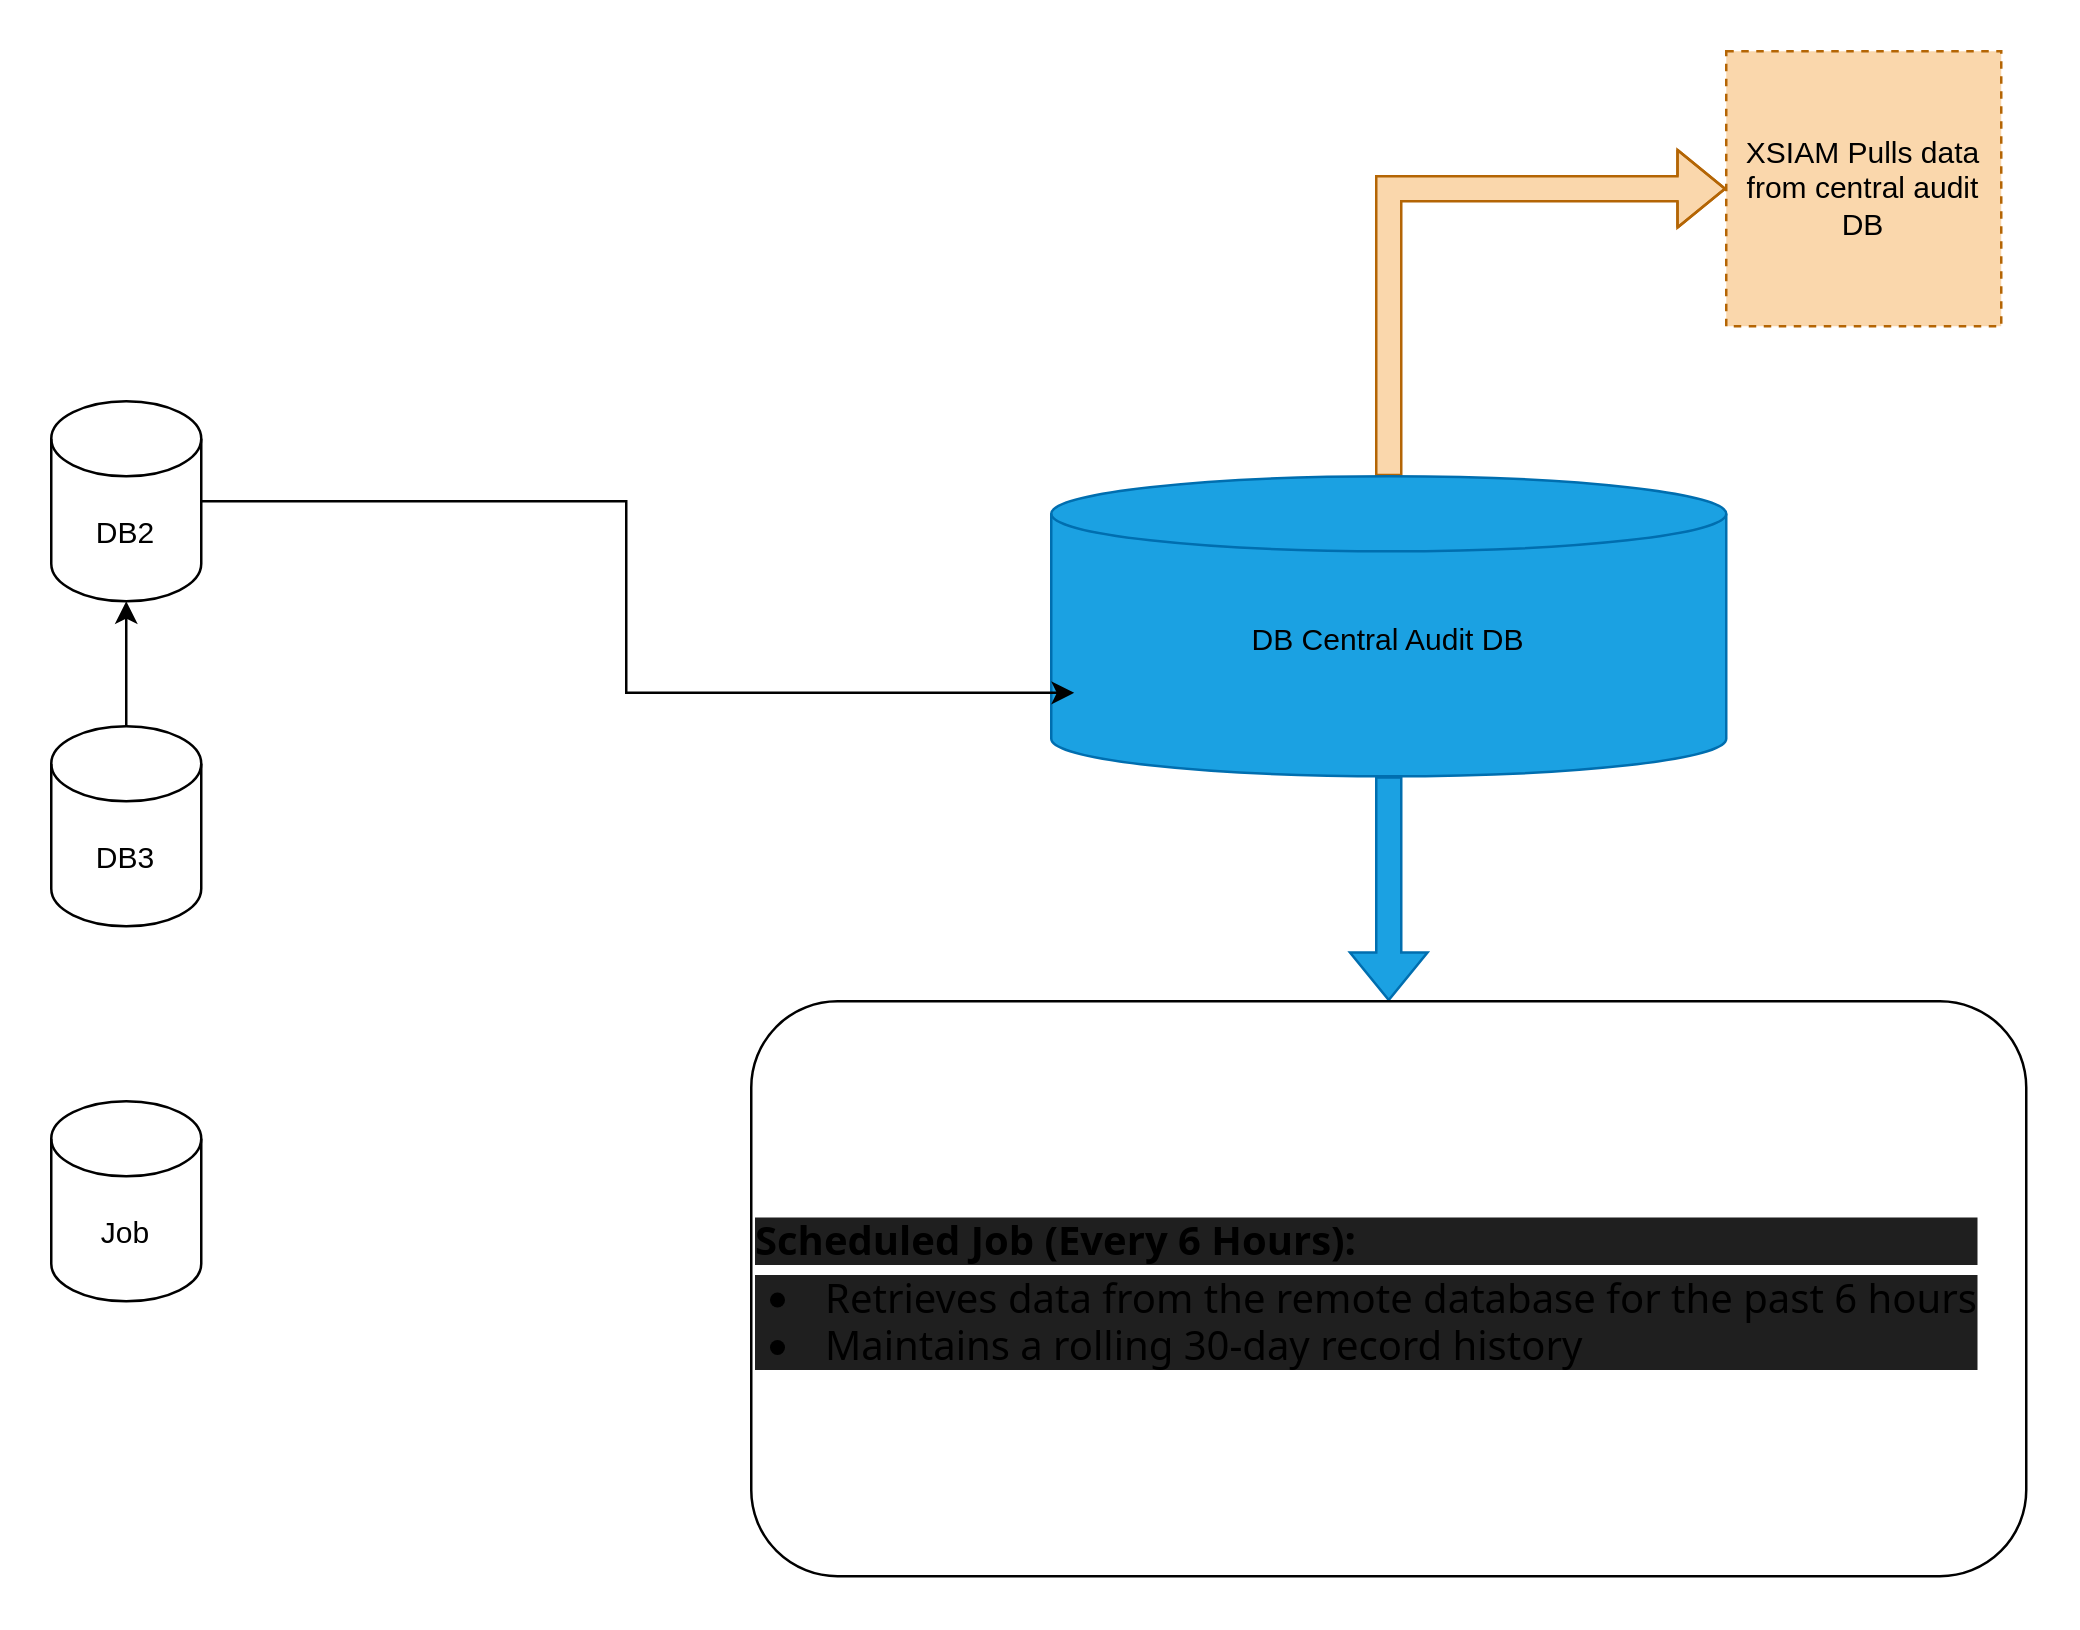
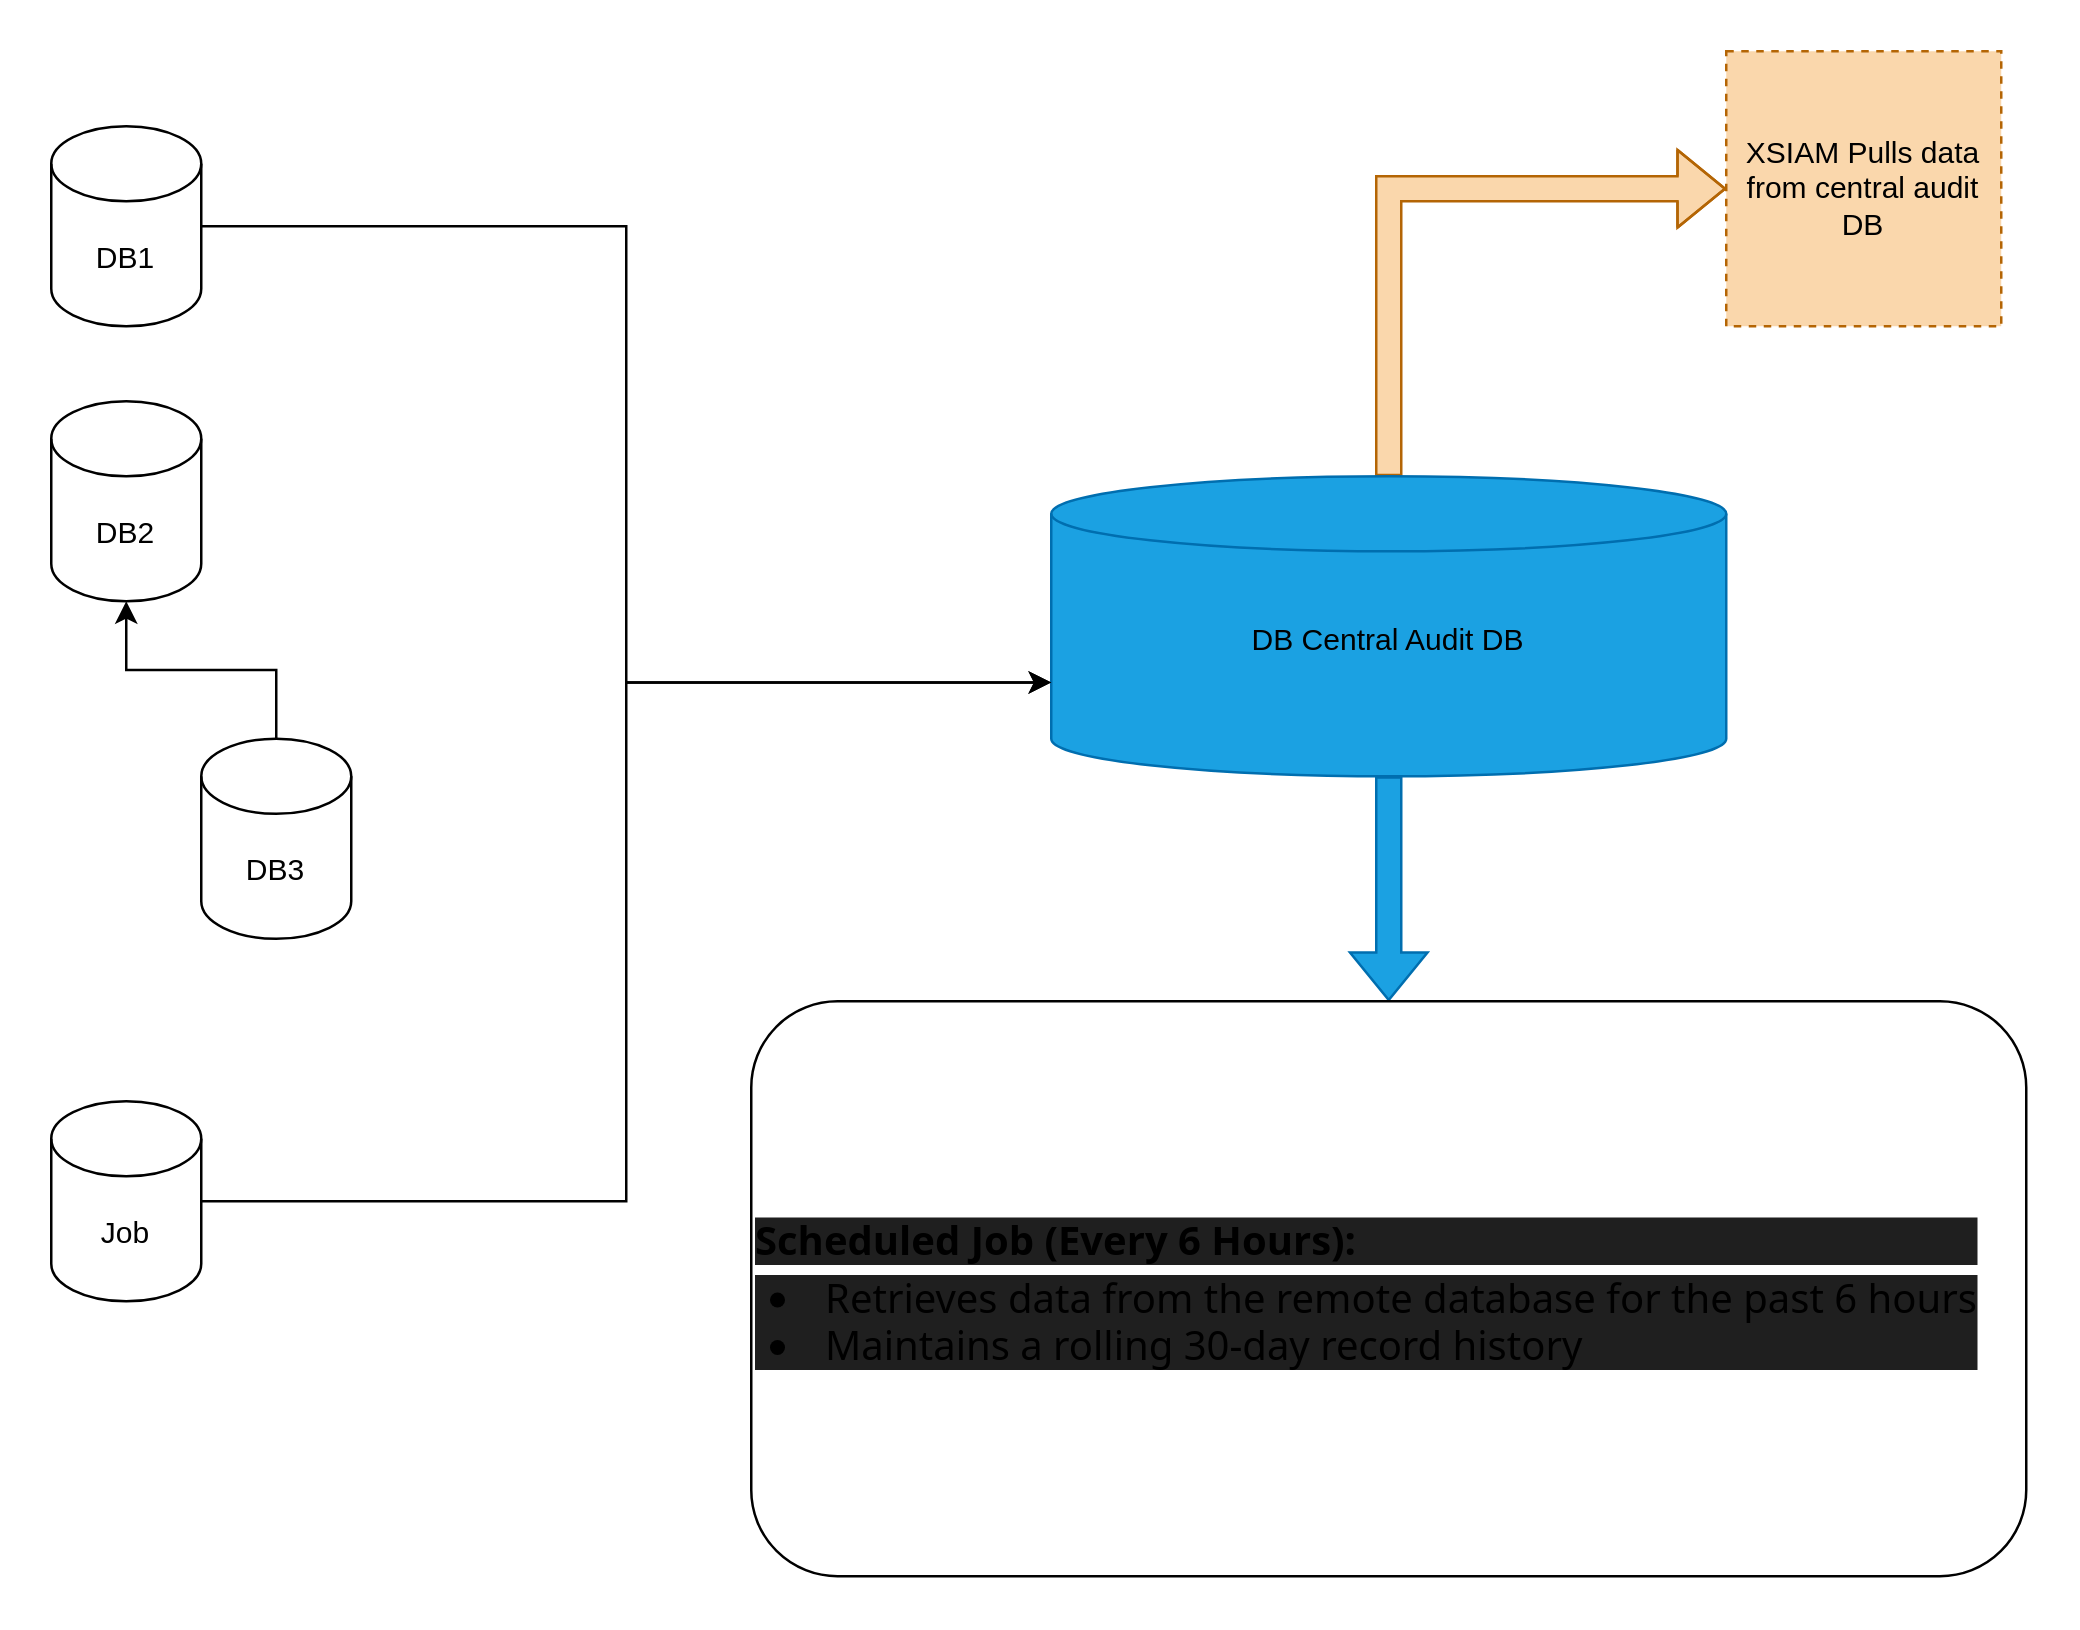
  <mxCell id="0" />
  <mxCell id="1" parent="0" />
  <mxCell id="2" value="" style="edgeStyle=orthogonalEdgeStyle;rounded=0;orthogonalLoop=1;jettySize=auto;html=1;shape=flexArrow;fillColor=#1ba1e2;strokeColor=#006EAF;" parent="1" source="4" target="5" edge="1"><mxGeometry relative="1" as="geometry" /></mxCell>
  <mxCell id="3" style="edgeStyle=orthogonalEdgeStyle;rounded=0;orthogonalLoop=1;jettySize=auto;html=1;entryX=0;entryY=0.5;entryDx=0;entryDy=0;shape=flexArrow;fillColor=#fad7ac;strokeColor=#b46504;" parent="1" source="4" target="6" edge="1"><mxGeometry relative="1" as="geometry" /></mxCell>
  <mxCell id="4" value="&lt;font style=&quot;color: rgb(0, 0, 0);&quot;&gt;DB Central Audit DB&lt;/font&gt;&lt;div&gt;&lt;br&gt;&lt;/div&gt;" style="shape=cylinder3;whiteSpace=wrap;html=1;boundedLbl=1;backgroundOutline=1;size=15;fillColor=#1ba1e2;fontColor=#ffffff;strokeColor=#006EAF;" parent="1" vertex="1"><mxGeometry x="420" y="190" width="270" height="120" as="geometry" /></mxCell>
  <mxCell id="5" value="&lt;div style=&quot;text-align: justify;&quot;&gt;&lt;div&gt;&lt;p style=&quot;margin: 8px 0px 4px; overflow-wrap: break-word; font-family: &amp;quot;Segoe Sans&amp;quot;, &amp;quot;Segoe UI&amp;quot;, &amp;quot;Segoe UI Web (West European)&amp;quot;, -apple-system, BlinkMacSystemFont, Roboto, &amp;quot;Helvetica Neue&amp;quot;, sans-serif; font-size: 16px; text-align: start; background-color: rgb(31, 31, 31);&quot;&gt;&lt;span style=&quot;font-weight: 600;&quot;&gt;Scheduled Job (Every 6 Hours):&lt;/span&gt;&lt;/p&gt;&lt;ul style=&quot;margin: 4px 0px; padding-inline: 24px 0px; box-sizing: border-box; font-family: &amp;quot;Segoe Sans&amp;quot;, &amp;quot;Segoe UI&amp;quot;, &amp;quot;Segoe UI Web (West European)&amp;quot;, -apple-system, BlinkMacSystemFont, Roboto, &amp;quot;Helvetica Neue&amp;quot;, sans-serif; font-size: 16px; text-align: start; background-color: rgb(31, 31, 31);&quot;&gt;&lt;li style=&quot;padding-inline-start: 4px;&quot;&gt;Retrieves data from the remote database for the past 6 hours&lt;/li&gt;&lt;li style=&quot;padding-inline-start: 4px;&quot;&gt;Maintains a rolling 30-day record history&lt;/li&gt;&lt;/ul&gt;&lt;/div&gt;&lt;/div&gt;" style="rounded=1;whiteSpace=wrap;html=1;align=left;" parent="1" vertex="1"><mxGeometry x="300" y="400" width="510" height="230" as="geometry" /></mxCell>
  <mxCell id="6" value="XSIAM Pulls data from central audit DB" style="whiteSpace=wrap;html=1;aspect=fixed;fillColor=#fad7ac;strokeColor=#b46504;dashed=1;" parent="1" vertex="1"><mxGeometry x="690" y="20" width="110" height="110" as="geometry" /></mxCell>
+ <mxCell id="7" value="DB1" style="shape=cylinder3;whiteSpace=wrap;html=1;boundedLbl=1;backgroundOutline=1;size=15;" parent="1" vertex="1"><mxGeometry x="20" y="50" width="60" height="80" as="geometry" /></mxCell>
  <mxCell id="8" value="Job" style="shape=cylinder3;whiteSpace=wrap;html=1;boundedLbl=1;backgroundOutline=1;size=15;" parent="1" vertex="1"><mxGeometry x="20" y="440" width="60" height="80" as="geometry" /></mxCell>
  <mxCell id="9" value="DB2" style="shape=cylinder3;whiteSpace=wrap;html=1;boundedLbl=1;backgroundOutline=1;size=15;" parent="1" vertex="1"><mxGeometry x="20" y="160" width="60" height="80" as="geometry" /></mxCell>
- <mxCell id="10" value="DB3" style="shape=cylinder3;whiteSpace=wrap;html=1;boundedLbl=1;backgroundOutline=1;size=15;" parent="1" vertex="1"><mxGeometry x="20" y="290" width="60" height="80" as="geometry" /></mxCell>
- <mxCell id="12" style="edgeStyle=orthogonalEdgeStyle;rounded=0;orthogonalLoop=1;jettySize=auto;html=1;entryX=0.034;entryY=0.722;entryDx=0;entryDy=0;entryPerimeter=0;" parent="1" source="9" target="4" edge="1"><mxGeometry relative="1" as="geometry" /></mxCell>
+ <mxCell id="10" value="DB3" style="shape=cylinder3;whiteSpace=wrap;html=1;boundedLbl=1;backgroundOutline=1;size=15;" parent="1" vertex="1"><mxGeometry x="80" y="295" width="60" height="80" as="geometry" /></mxCell>
+ <mxCell id="11" style="edgeStyle=orthogonalEdgeStyle;rounded=0;orthogonalLoop=1;jettySize=auto;html=1;entryX=0;entryY=0;entryDx=0;entryDy=82.5;entryPerimeter=0;" parent="1" source="7" target="4" edge="1"><mxGeometry relative="1" as="geometry" /></mxCell>
  <mxCell id="13" style="edgeStyle=orthogonalEdgeStyle;rounded=0;orthogonalLoop=1;jettySize=auto;html=1;" parent="1" source="10" target="9" edge="1"><mxGeometry relative="1" as="geometry" /></mxCell>
+ <mxCell id="14" style="edgeStyle=orthogonalEdgeStyle;rounded=0;orthogonalLoop=1;jettySize=auto;html=1;entryX=0;entryY=0;entryDx=0;entryDy=82.5;entryPerimeter=0;" parent="1" source="8" target="4" edge="1"><mxGeometry relative="1" as="geometry" /></mxCell>
